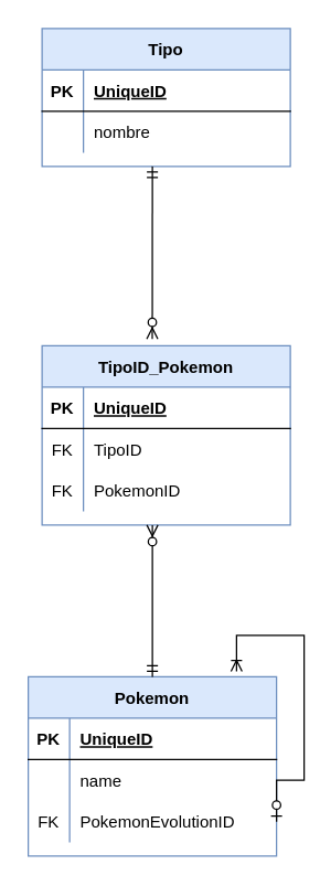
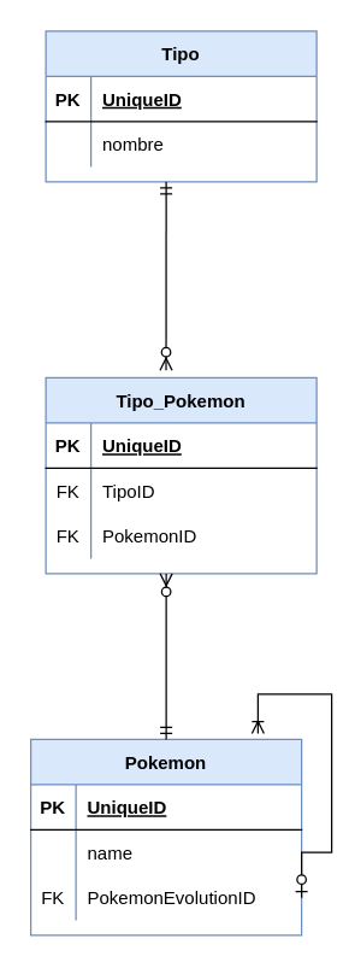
  <mxCell id="0" />
  <mxCell id="1" parent="0" />
  <mxCell id="2" value="Pokemon" style="shape=table;startSize=30;container=1;collapsible=1;childLayout=tableLayout;fixedRows=1;rowLines=0;fontStyle=1;align=center;resizeLast=1;fillColor=#dae8fc;strokeColor=#6c8ebf;" vertex="1" parent="1"><mxGeometry x="20" y="490" width="180" height="130" as="geometry" /></mxCell>
  <mxCell id="3" value="" style="shape=tableRow;horizontal=0;startSize=0;swimlaneHead=0;swimlaneBody=0;fillColor=none;collapsible=0;dropTarget=0;points=[[0,0.5],[1,0.5]];portConstraint=eastwest;top=0;left=0;right=0;bottom=1;" vertex="1" parent="2"><mxGeometry y="30" width="180" height="30" as="geometry" /></mxCell>
  <mxCell id="4" value="PK" style="shape=partialRectangle;connectable=0;fillColor=none;top=0;left=0;bottom=0;right=0;fontStyle=1;overflow=hidden;" vertex="1" parent="3"><mxGeometry width="30" height="30" as="geometry"><mxRectangle width="30" height="30" as="alternateBounds" /></mxGeometry></mxCell>
  <mxCell id="5" value="UniqueID" style="shape=partialRectangle;connectable=0;fillColor=none;top=0;left=0;bottom=0;right=0;align=left;spacingLeft=6;fontStyle=5;overflow=hidden;" vertex="1" parent="3"><mxGeometry x="30" width="150" height="30" as="geometry"><mxRectangle width="150" height="30" as="alternateBounds" /></mxGeometry></mxCell>
  <mxCell id="6" value="" style="shape=tableRow;horizontal=0;startSize=0;swimlaneHead=0;swimlaneBody=0;fillColor=none;collapsible=0;dropTarget=0;points=[[0,0.5],[1,0.5]];portConstraint=eastwest;top=0;left=0;right=0;bottom=0;" vertex="1" parent="2"><mxGeometry y="60" width="180" height="30" as="geometry" /></mxCell>
  <mxCell id="7" value="" style="shape=partialRectangle;connectable=0;fillColor=none;top=0;left=0;bottom=0;right=0;editable=1;overflow=hidden;" vertex="1" parent="6"><mxGeometry width="30" height="30" as="geometry"><mxRectangle width="30" height="30" as="alternateBounds" /></mxGeometry></mxCell>
  <mxCell id="8" value="name" style="shape=partialRectangle;connectable=0;fillColor=none;top=0;left=0;bottom=0;right=0;align=left;spacingLeft=6;overflow=hidden;" vertex="1" parent="6"><mxGeometry x="30" width="150" height="30" as="geometry"><mxRectangle width="150" height="30" as="alternateBounds" /></mxGeometry></mxCell>
  <mxCell id="9" value="" style="shape=tableRow;horizontal=0;startSize=0;swimlaneHead=0;swimlaneBody=0;fillColor=none;collapsible=0;dropTarget=0;points=[[0,0.5],[1,0.5]];portConstraint=eastwest;top=0;left=0;right=0;bottom=0;" vertex="1" parent="2"><mxGeometry y="90" width="180" height="30" as="geometry" /></mxCell>
  <mxCell id="10" value="FK" style="shape=partialRectangle;connectable=0;fillColor=none;top=0;left=0;bottom=0;right=0;editable=1;overflow=hidden;" vertex="1" parent="9"><mxGeometry width="30" height="30" as="geometry"><mxRectangle width="30" height="30" as="alternateBounds" /></mxGeometry></mxCell>
  <mxCell id="11" value="PokemonEvolutionID" style="shape=partialRectangle;connectable=0;fillColor=none;top=0;left=0;bottom=0;right=0;align=left;spacingLeft=6;overflow=hidden;" vertex="1" parent="9"><mxGeometry x="30" width="150" height="30" as="geometry"><mxRectangle width="150" height="30" as="alternateBounds" /></mxGeometry></mxCell>
  <mxCell id="12" value="" style="fontSize=12;html=1;endArrow=ERoneToMany;startArrow=ERzeroToOne;rounded=0;exitX=1;exitY=0.5;exitDx=0;exitDy=0;entryX=0.839;entryY=-0.03;entryDx=0;entryDy=0;entryPerimeter=0;edgeStyle=orthogonalEdgeStyle;" edge="1" parent="2" source="9" target="2"><mxGeometry width="100" height="100" relative="1" as="geometry"><mxPoint x="230" y="110" as="sourcePoint" /><mxPoint x="330" y="10" as="targetPoint" /><Array as="points"><mxPoint x="200" y="75" /><mxPoint x="200" y="-30" /><mxPoint x="151" y="-30" /></Array></mxGeometry></mxCell>
  <mxCell id="13" value="Tipo" style="shape=table;startSize=30;container=1;collapsible=1;childLayout=tableLayout;fixedRows=1;rowLines=0;fontStyle=1;align=center;resizeLast=1;fillColor=#dae8fc;strokeColor=#6c8ebf;" vertex="1" parent="1"><mxGeometry x="30" y="20" width="180" height="100" as="geometry" /></mxCell>
  <mxCell id="14" value="" style="shape=tableRow;horizontal=0;startSize=0;swimlaneHead=0;swimlaneBody=0;fillColor=none;collapsible=0;dropTarget=0;points=[[0,0.5],[1,0.5]];portConstraint=eastwest;top=0;left=0;right=0;bottom=1;" vertex="1" parent="13"><mxGeometry y="30" width="180" height="30" as="geometry" /></mxCell>
  <mxCell id="15" value="PK" style="shape=partialRectangle;connectable=0;fillColor=none;top=0;left=0;bottom=0;right=0;fontStyle=1;overflow=hidden;" vertex="1" parent="14"><mxGeometry width="30" height="30" as="geometry"><mxRectangle width="30" height="30" as="alternateBounds" /></mxGeometry></mxCell>
  <mxCell id="16" value="UniqueID" style="shape=partialRectangle;connectable=0;fillColor=none;top=0;left=0;bottom=0;right=0;align=left;spacingLeft=6;fontStyle=5;overflow=hidden;" vertex="1" parent="14"><mxGeometry x="30" width="150" height="30" as="geometry"><mxRectangle width="150" height="30" as="alternateBounds" /></mxGeometry></mxCell>
  <mxCell id="17" value="" style="shape=tableRow;horizontal=0;startSize=0;swimlaneHead=0;swimlaneBody=0;fillColor=none;collapsible=0;dropTarget=0;points=[[0,0.5],[1,0.5]];portConstraint=eastwest;top=0;left=0;right=0;bottom=0;" vertex="1" parent="13"><mxGeometry y="60" width="180" height="30" as="geometry" /></mxCell>
  <mxCell id="18" value="" style="shape=partialRectangle;connectable=0;fillColor=none;top=0;left=0;bottom=0;right=0;editable=1;overflow=hidden;" vertex="1" parent="17"><mxGeometry width="30" height="30" as="geometry"><mxRectangle width="30" height="30" as="alternateBounds" /></mxGeometry></mxCell>
  <mxCell id="19" value="nombre" style="shape=partialRectangle;connectable=0;fillColor=none;top=0;left=0;bottom=0;right=0;align=left;spacingLeft=6;overflow=hidden;" vertex="1" parent="17"><mxGeometry x="30" width="150" height="30" as="geometry"><mxRectangle width="150" height="30" as="alternateBounds" /></mxGeometry></mxCell>
- <mxCell id="20" value="TipoID_Pokemon" style="shape=table;startSize=30;container=1;collapsible=1;childLayout=tableLayout;fixedRows=1;rowLines=0;fontStyle=1;align=center;resizeLast=1;fillColor=#dae8fc;strokeColor=#6c8ebf;" vertex="1" parent="1"><mxGeometry x="30" y="250" width="180" height="130" as="geometry" /></mxCell>
+ <mxCell id="20" value="Tipo_Pokemon" style="shape=table;startSize=30;container=1;collapsible=1;childLayout=tableLayout;fixedRows=1;rowLines=0;fontStyle=1;align=center;resizeLast=1;fillColor=#dae8fc;strokeColor=#6c8ebf;" vertex="1" parent="1"><mxGeometry x="30" y="250" width="180" height="130" as="geometry" /></mxCell>
  <mxCell id="21" value="" style="shape=tableRow;horizontal=0;startSize=0;swimlaneHead=0;swimlaneBody=0;fillColor=none;collapsible=0;dropTarget=0;points=[[0,0.5],[1,0.5]];portConstraint=eastwest;top=0;left=0;right=0;bottom=1;" vertex="1" parent="20"><mxGeometry y="30" width="180" height="30" as="geometry" /></mxCell>
  <mxCell id="22" value="PK" style="shape=partialRectangle;connectable=0;fillColor=none;top=0;left=0;bottom=0;right=0;fontStyle=1;overflow=hidden;" vertex="1" parent="21"><mxGeometry width="30" height="30" as="geometry"><mxRectangle width="30" height="30" as="alternateBounds" /></mxGeometry></mxCell>
  <mxCell id="23" value="UniqueID" style="shape=partialRectangle;connectable=0;fillColor=none;top=0;left=0;bottom=0;right=0;align=left;spacingLeft=6;fontStyle=5;overflow=hidden;" vertex="1" parent="21"><mxGeometry x="30" width="150" height="30" as="geometry"><mxRectangle width="150" height="30" as="alternateBounds" /></mxGeometry></mxCell>
  <mxCell id="24" value="" style="shape=tableRow;horizontal=0;startSize=0;swimlaneHead=0;swimlaneBody=0;fillColor=none;collapsible=0;dropTarget=0;points=[[0,0.5],[1,0.5]];portConstraint=eastwest;top=0;left=0;right=0;bottom=0;" vertex="1" parent="20"><mxGeometry y="60" width="180" height="30" as="geometry" /></mxCell>
  <mxCell id="25" value="FK" style="shape=partialRectangle;connectable=0;fillColor=none;top=0;left=0;bottom=0;right=0;editable=1;overflow=hidden;" vertex="1" parent="24"><mxGeometry width="30" height="30" as="geometry"><mxRectangle width="30" height="30" as="alternateBounds" /></mxGeometry></mxCell>
  <mxCell id="26" value="TipoID" style="shape=partialRectangle;connectable=0;fillColor=none;top=0;left=0;bottom=0;right=0;align=left;spacingLeft=6;overflow=hidden;" vertex="1" parent="24"><mxGeometry x="30" width="150" height="30" as="geometry"><mxRectangle width="150" height="30" as="alternateBounds" /></mxGeometry></mxCell>
  <mxCell id="27" value="" style="shape=tableRow;horizontal=0;startSize=0;swimlaneHead=0;swimlaneBody=0;fillColor=none;collapsible=0;dropTarget=0;points=[[0,0.5],[1,0.5]];portConstraint=eastwest;top=0;left=0;right=0;bottom=0;" vertex="1" parent="20"><mxGeometry y="90" width="180" height="30" as="geometry" /></mxCell>
  <mxCell id="28" value="FK" style="shape=partialRectangle;connectable=0;fillColor=none;top=0;left=0;bottom=0;right=0;editable=1;overflow=hidden;" vertex="1" parent="27"><mxGeometry width="30" height="30" as="geometry"><mxRectangle width="30" height="30" as="alternateBounds" /></mxGeometry></mxCell>
  <mxCell id="29" value="PokemonID" style="shape=partialRectangle;connectable=0;fillColor=none;top=0;left=0;bottom=0;right=0;align=left;spacingLeft=6;overflow=hidden;" vertex="1" parent="27"><mxGeometry x="30" width="150" height="30" as="geometry"><mxRectangle width="150" height="30" as="alternateBounds" /></mxGeometry></mxCell>
  <mxCell id="30" value="" style="fontSize=12;html=1;endArrow=ERzeroToMany;startArrow=ERmandOne;rounded=0;exitX=0.5;exitY=0;exitDx=0;exitDy=0;exitPerimeter=0;" edge="1" parent="1" source="2"><mxGeometry width="100" height="100" relative="1" as="geometry"><mxPoint x="110" y="480" as="sourcePoint" /><mxPoint x="110" y="380" as="targetPoint" /></mxGeometry></mxCell>
  <mxCell id="31" value="" style="fontSize=12;html=1;endArrow=ERzeroToMany;startArrow=ERmandOne;rounded=0;entryX=0.444;entryY=-0.038;entryDx=0;entryDy=0;entryPerimeter=0;" edge="1" parent="1" target="20"><mxGeometry width="100" height="100" relative="1" as="geometry"><mxPoint x="110" y="120" as="sourcePoint" /><mxPoint x="110" y="240" as="targetPoint" /></mxGeometry></mxCell>
